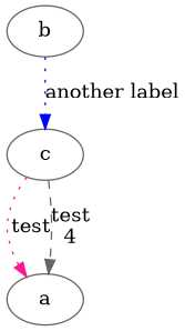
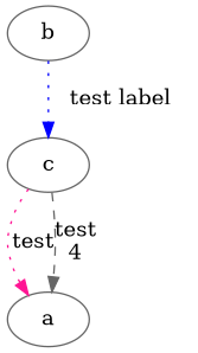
  digraph {
    node [color=gray40]
    edge [style=dotted]
    b
    c
    a
-   b -> c [color=blue label="another label"]
+   b -> c [color=blue label="test label"]
    c -> a [color=deeppink label=test]
    c -> a [color=gray40 label="test\n4" style=dashed]
  }
